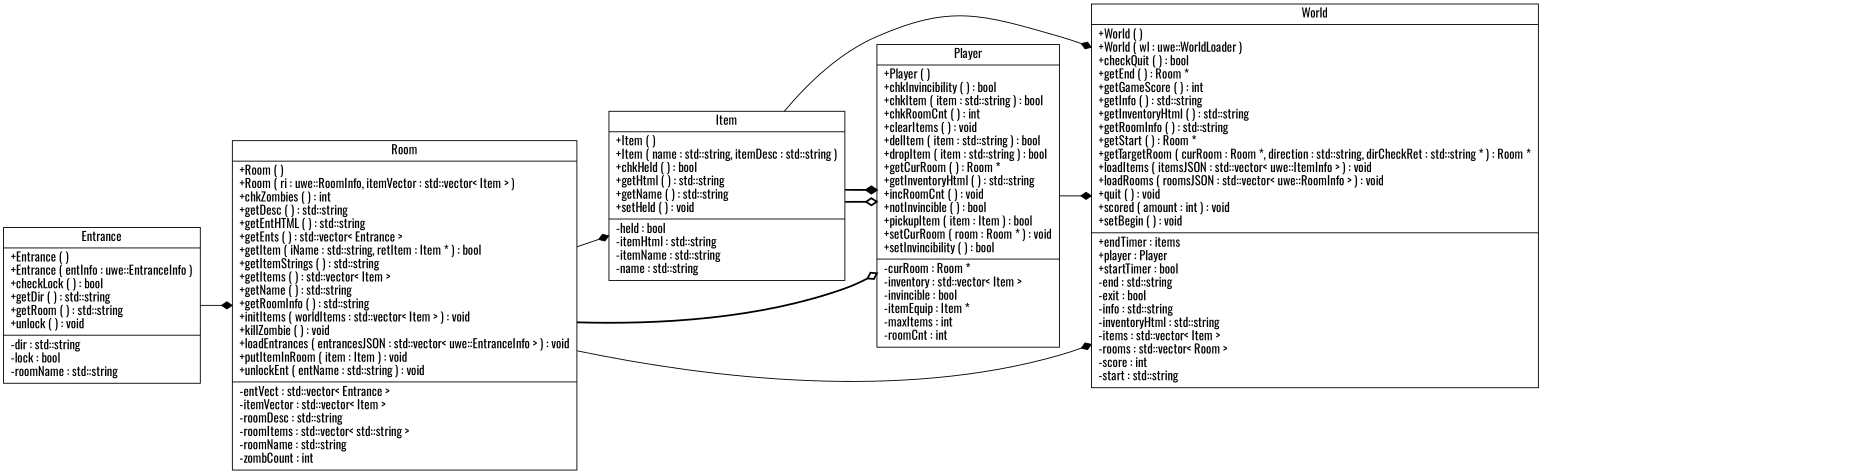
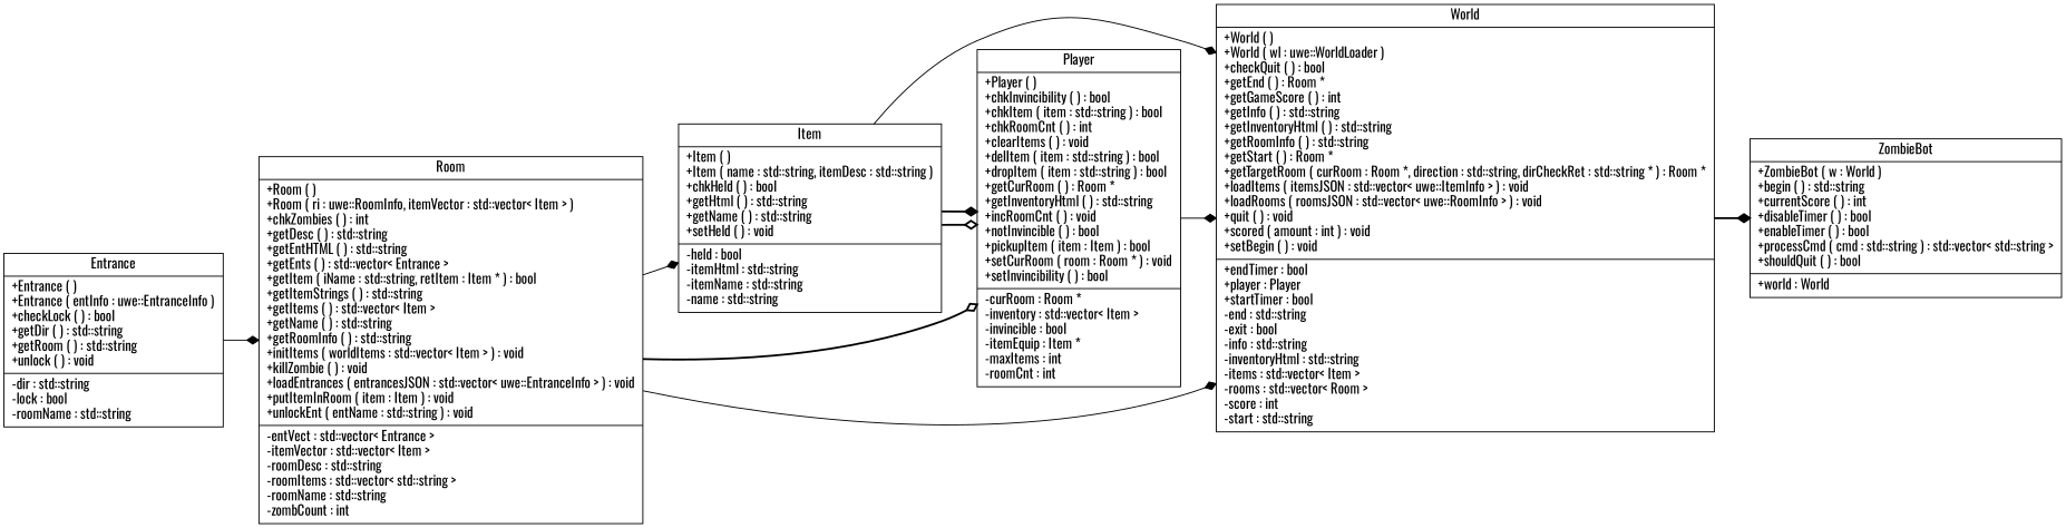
  digraph {
    fontname=Oswald
    rankdir=RL
    node [fontname=Oswald shape=record]
    edge [arrowtail=diamond dir=back fontname=Oswald style=solid]
    n1 [label="Entrance\n|+Entrance (  )\l+Entrance ( entInfo : uwe::EntranceInfo )\l+checkLock (  ) : bool\l+getDir (  ) : std::string\l+getRoom (  ) : std::string\l+unlock (  ) : void\l|-dir : std::string\l-lock : bool\l-roomName : std::string\l"]
    n2 [label="Item\n|+Item (  )\l+Item ( name : std::string, itemDesc : std::string )\l+chkHeld (  ) : bool\l+getHtml (  ) : std::string\l+getName (  ) : std::string\l+setHeld (  ) : void\l|-held : bool\l-itemHtml : std::string\l-itemName : std::string\l-name : std::string\l"]
    n3 [label="Room\n|+Room (  )\l+Room ( ri : uwe::RoomInfo, itemVector : std::vector\< Item \> )\l+chkZombies (  ) : int\l+getDesc (  ) : std::string\l+getEntHTML (  ) : std::string\l+getEnts (  ) : std::vector\< Entrance \>\l+getItem ( iName : std::string, retItem : Item * ) : bool\l+getItemStrings (  ) : std::string\l+getItems (  ) : std::vector\< Item \>\l+getName (  ) : std::string\l+getRoomInfo (  ) : std::string\l+initItems ( worldItems : std::vector\< Item \> ) : void\l+killZombie (  ) : void\l+loadEntrances ( entrancesJSON : std::vector\< uwe::EntranceInfo \> ) : void\l+putItemInRoom ( item : Item ) : void\l+unlockEnt ( entName : std::string ) : void\l|-entVect : std::vector\< Entrance \>\l-itemVector : std::vector\< Item \>\l-roomDesc : std::string\l-roomItems : std::vector\< std::string \>\l-roomName : std::string\l-zombCount : int\l"]
    n4 [label="Player\n|+Player (  )\l+chkInvincibility (  ) : bool\l+chkItem ( item : std::string ) : bool\l+chkRoomCnt (  ) : int\l+clearItems (  ) : void\l+delItem ( item : std::string ) : bool\l+dropItem ( item : std::string ) : bool\l+getCurRoom (  ) : Room *\l+getInventoryHtml (  ) : std::string\l+incRoomCnt (  ) : void\l+notInvincible (  ) : bool\l+pickupItem ( item : Item ) : bool\l+setCurRoom ( room : Room * ) : void\l+setInvincibility (  ) : bool\l|-curRoom : Room *\l-inventory : std::vector\< Item \>\l-invincible : bool\l-itemEquip : Item *\l-maxItems : int\l-roomCnt : int\l"]
-   n5 [label="World\n|+World (  )\l+World ( wl : uwe::WorldLoader )\l+checkQuit (  ) : bool\l+getEnd (  ) : Room *\l+getGameScore (  ) : int\l+getInfo (  ) : std::string\l+getInventoryHtml (  ) : std::string\l+getRoomInfo (  ) : std::string\l+getStart (  ) : Room *\l+getTargetRoom ( curRoom : Room *, direction : std::string, dirCheckRet : std::string * ) : Room *\l+loadItems ( itemsJSON : std::vector\< uwe::ItemInfo \> ) : void\l+loadRooms ( roomsJSON : std::vector\< uwe::RoomInfo \> ) : void\l+quit (  ) : void\l+scored ( amount : int ) : void\l+setBegin (  ) : void\l|+endTimer : items\l+player : Player\l+startTimer : bool\l-end : std::string\l-exit : bool\l-info : std::string\l-inventoryHtml : std::string\l-items : std::vector\< Item \>\l-rooms : std::vector\< Room \>\l-score : int\l-start : std::string\l"]
+   n5 [label="World\n|+World (  )\l+World ( wl : uwe::WorldLoader )\l+checkQuit (  ) : bool\l+getEnd (  ) : Room *\l+getGameScore (  ) : int\l+getInfo (  ) : std::string\l+getInventoryHtml (  ) : std::string\l+getRoomInfo (  ) : std::string\l+getStart (  ) : Room *\l+getTargetRoom ( curRoom : Room *, direction : std::string, dirCheckRet : std::string * ) : Room *\l+loadItems ( itemsJSON : std::vector\< uwe::ItemInfo \> ) : void\l+loadRooms ( roomsJSON : std::vector\< uwe::RoomInfo \> ) : void\l+quit (  ) : void\l+scored ( amount : int ) : void\l+setBegin (  ) : void\l|+endTimer : bool\l+player : Player\l+startTimer : bool\l-end : std::string\l-exit : bool\l-info : std::string\l-inventoryHtml : std::string\l-items : std::vector\< Item \>\l-rooms : std::vector\< Room \>\l-score : int\l-start : std::string\l"]
+   n6 [label="ZombieBot\n|+ZombieBot ( w : World )\l+begin (  ) : std::string\l+currentScore (  ) : int\l+disableTimer (  ) : bool\l+enableTimer (  ) : bool\l+processCmd ( cmd : std::string ) : std::vector\< std::string \>\l+shouldQuit (  ) : bool\l|+world : World\l"]
    n2 -> n3
    n3 -> n1
    n4 -> n2 [arrowtail=odiamond style=bold]
    n4 -> n2 [style=bold]
    n4 -> n3 [arrowtail=odiamond style=bold]
    n5 -> n2
    n5 -> n3
    n5 -> n4
+   n6 -> n5 [style=bold]
  }
